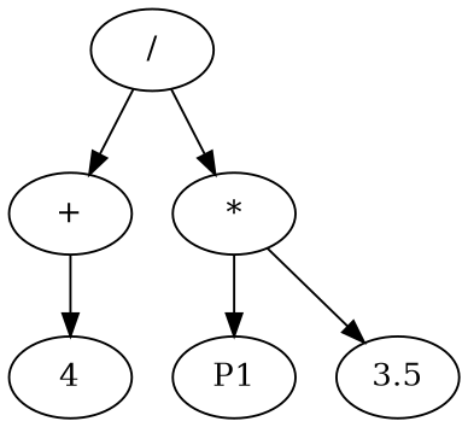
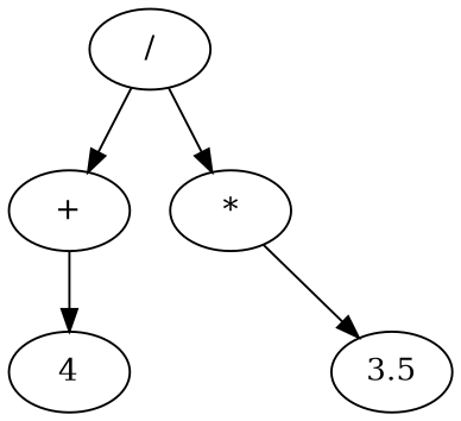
  digraph {
    n1 [label="/"]
    n2 [label="+"]
    n3 [label="*"]
    n4 [label=4]
-   n5 [label=P1]
    n6 [label=3.5]
    n1 -> n2
    n1 -> n3
    n2 -> n4
-   n3 -> n5
    n3 -> n6
  }
